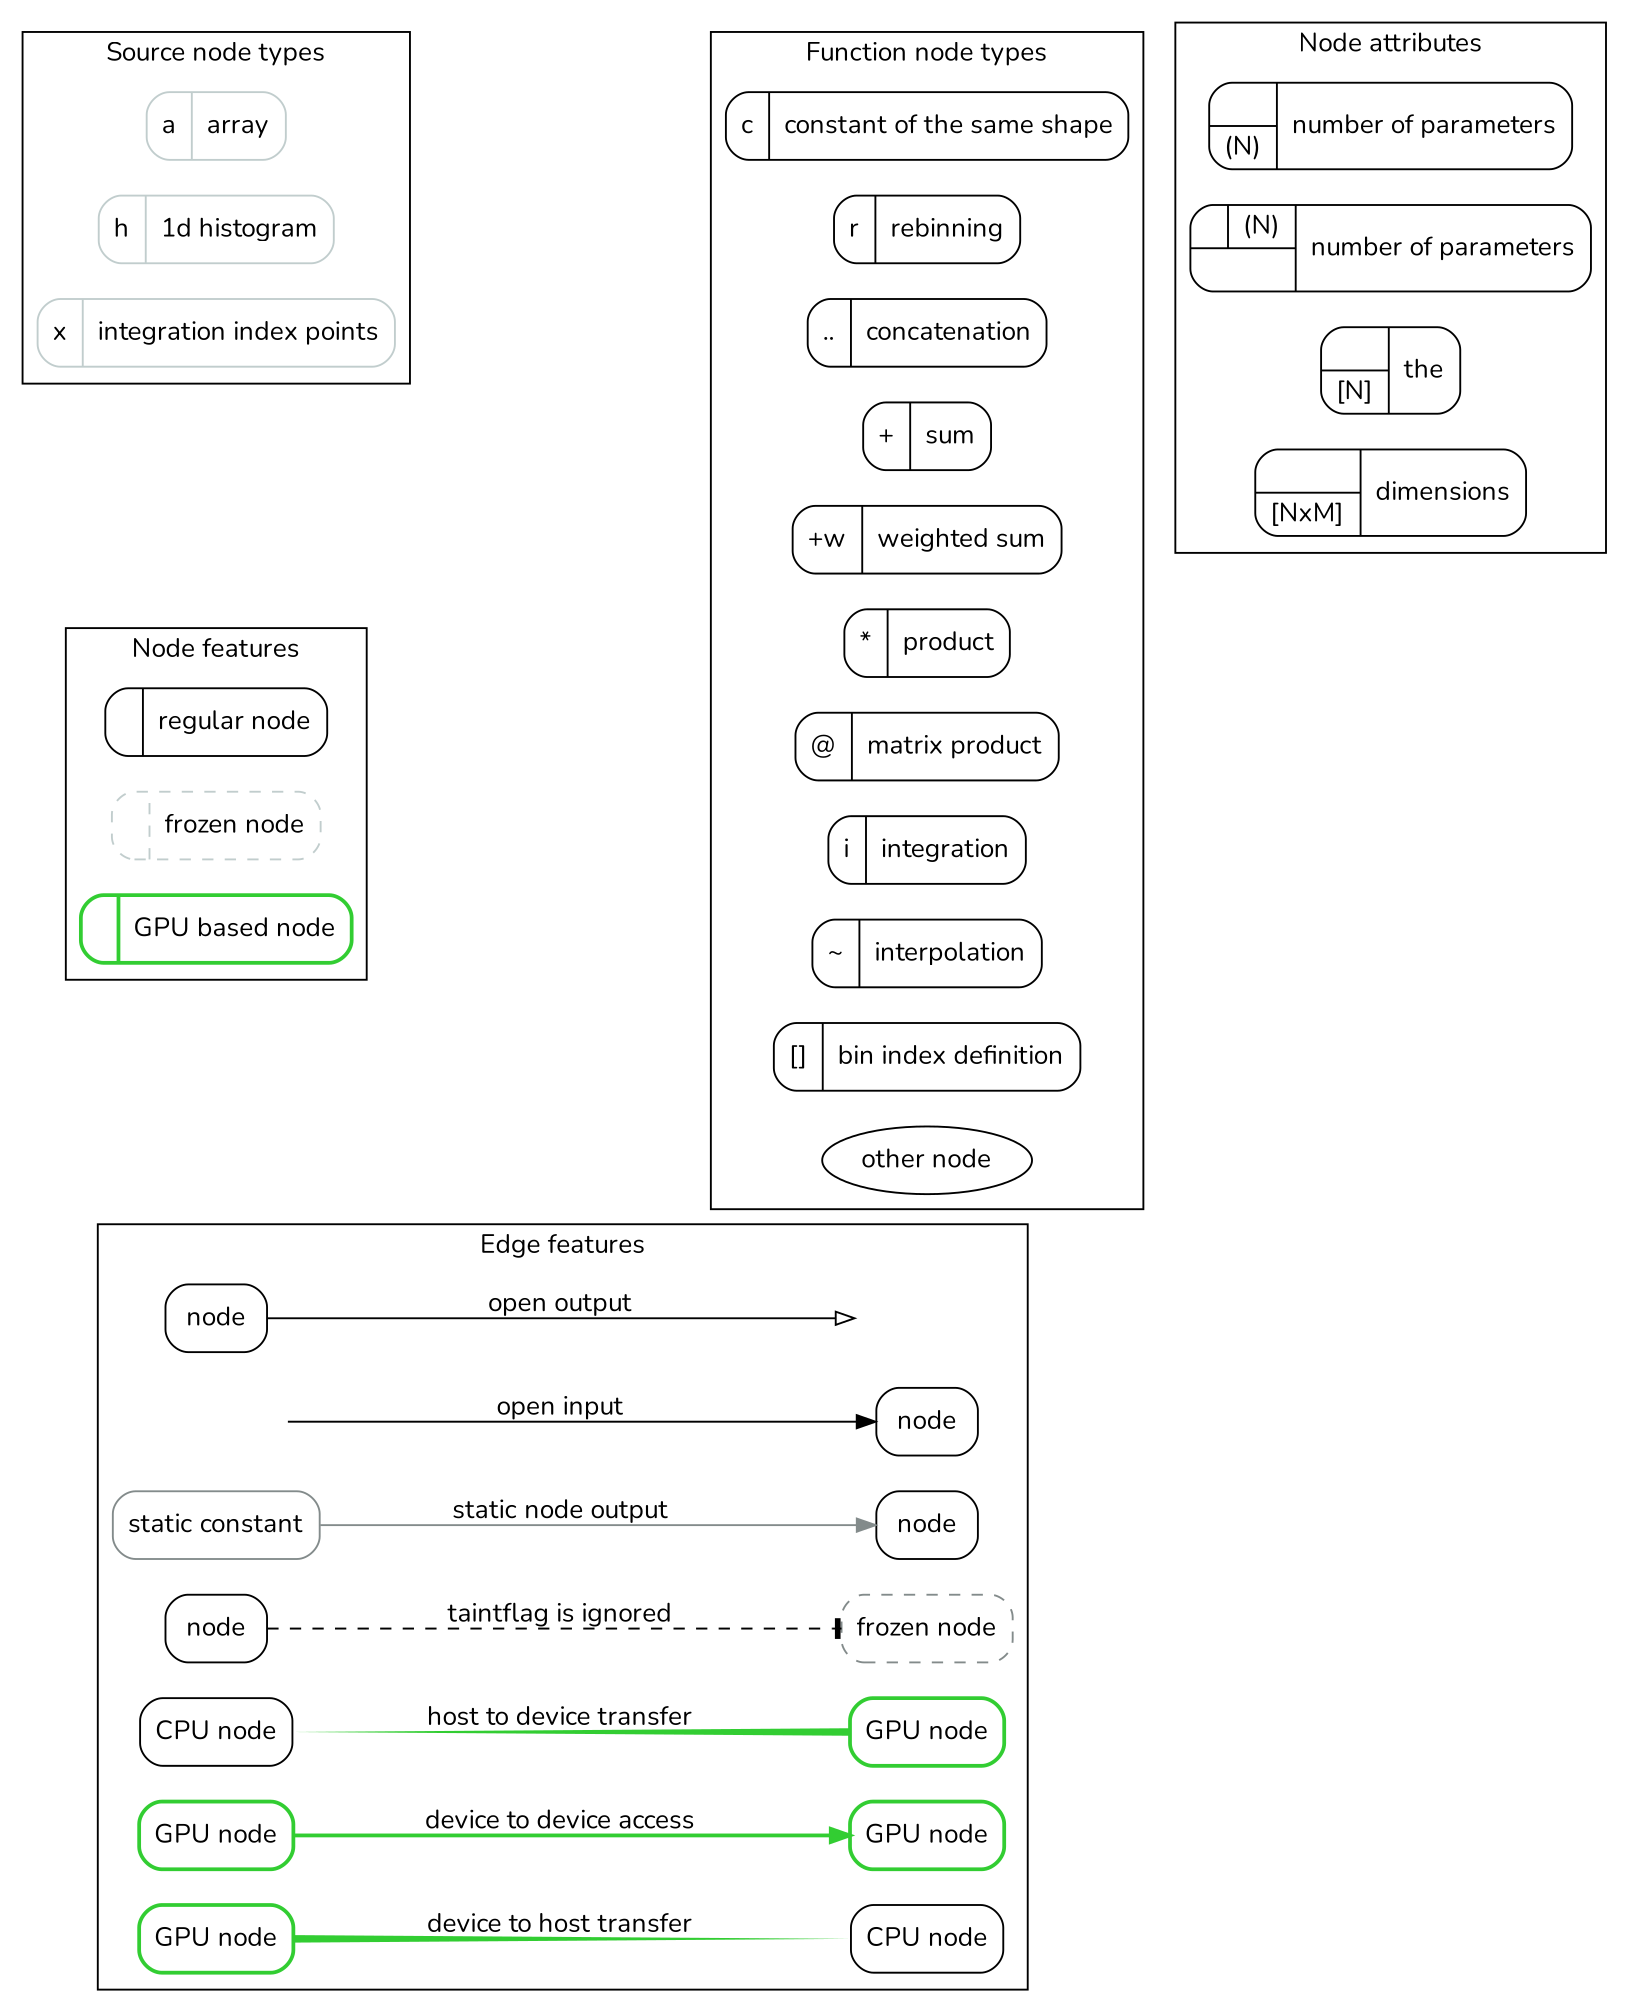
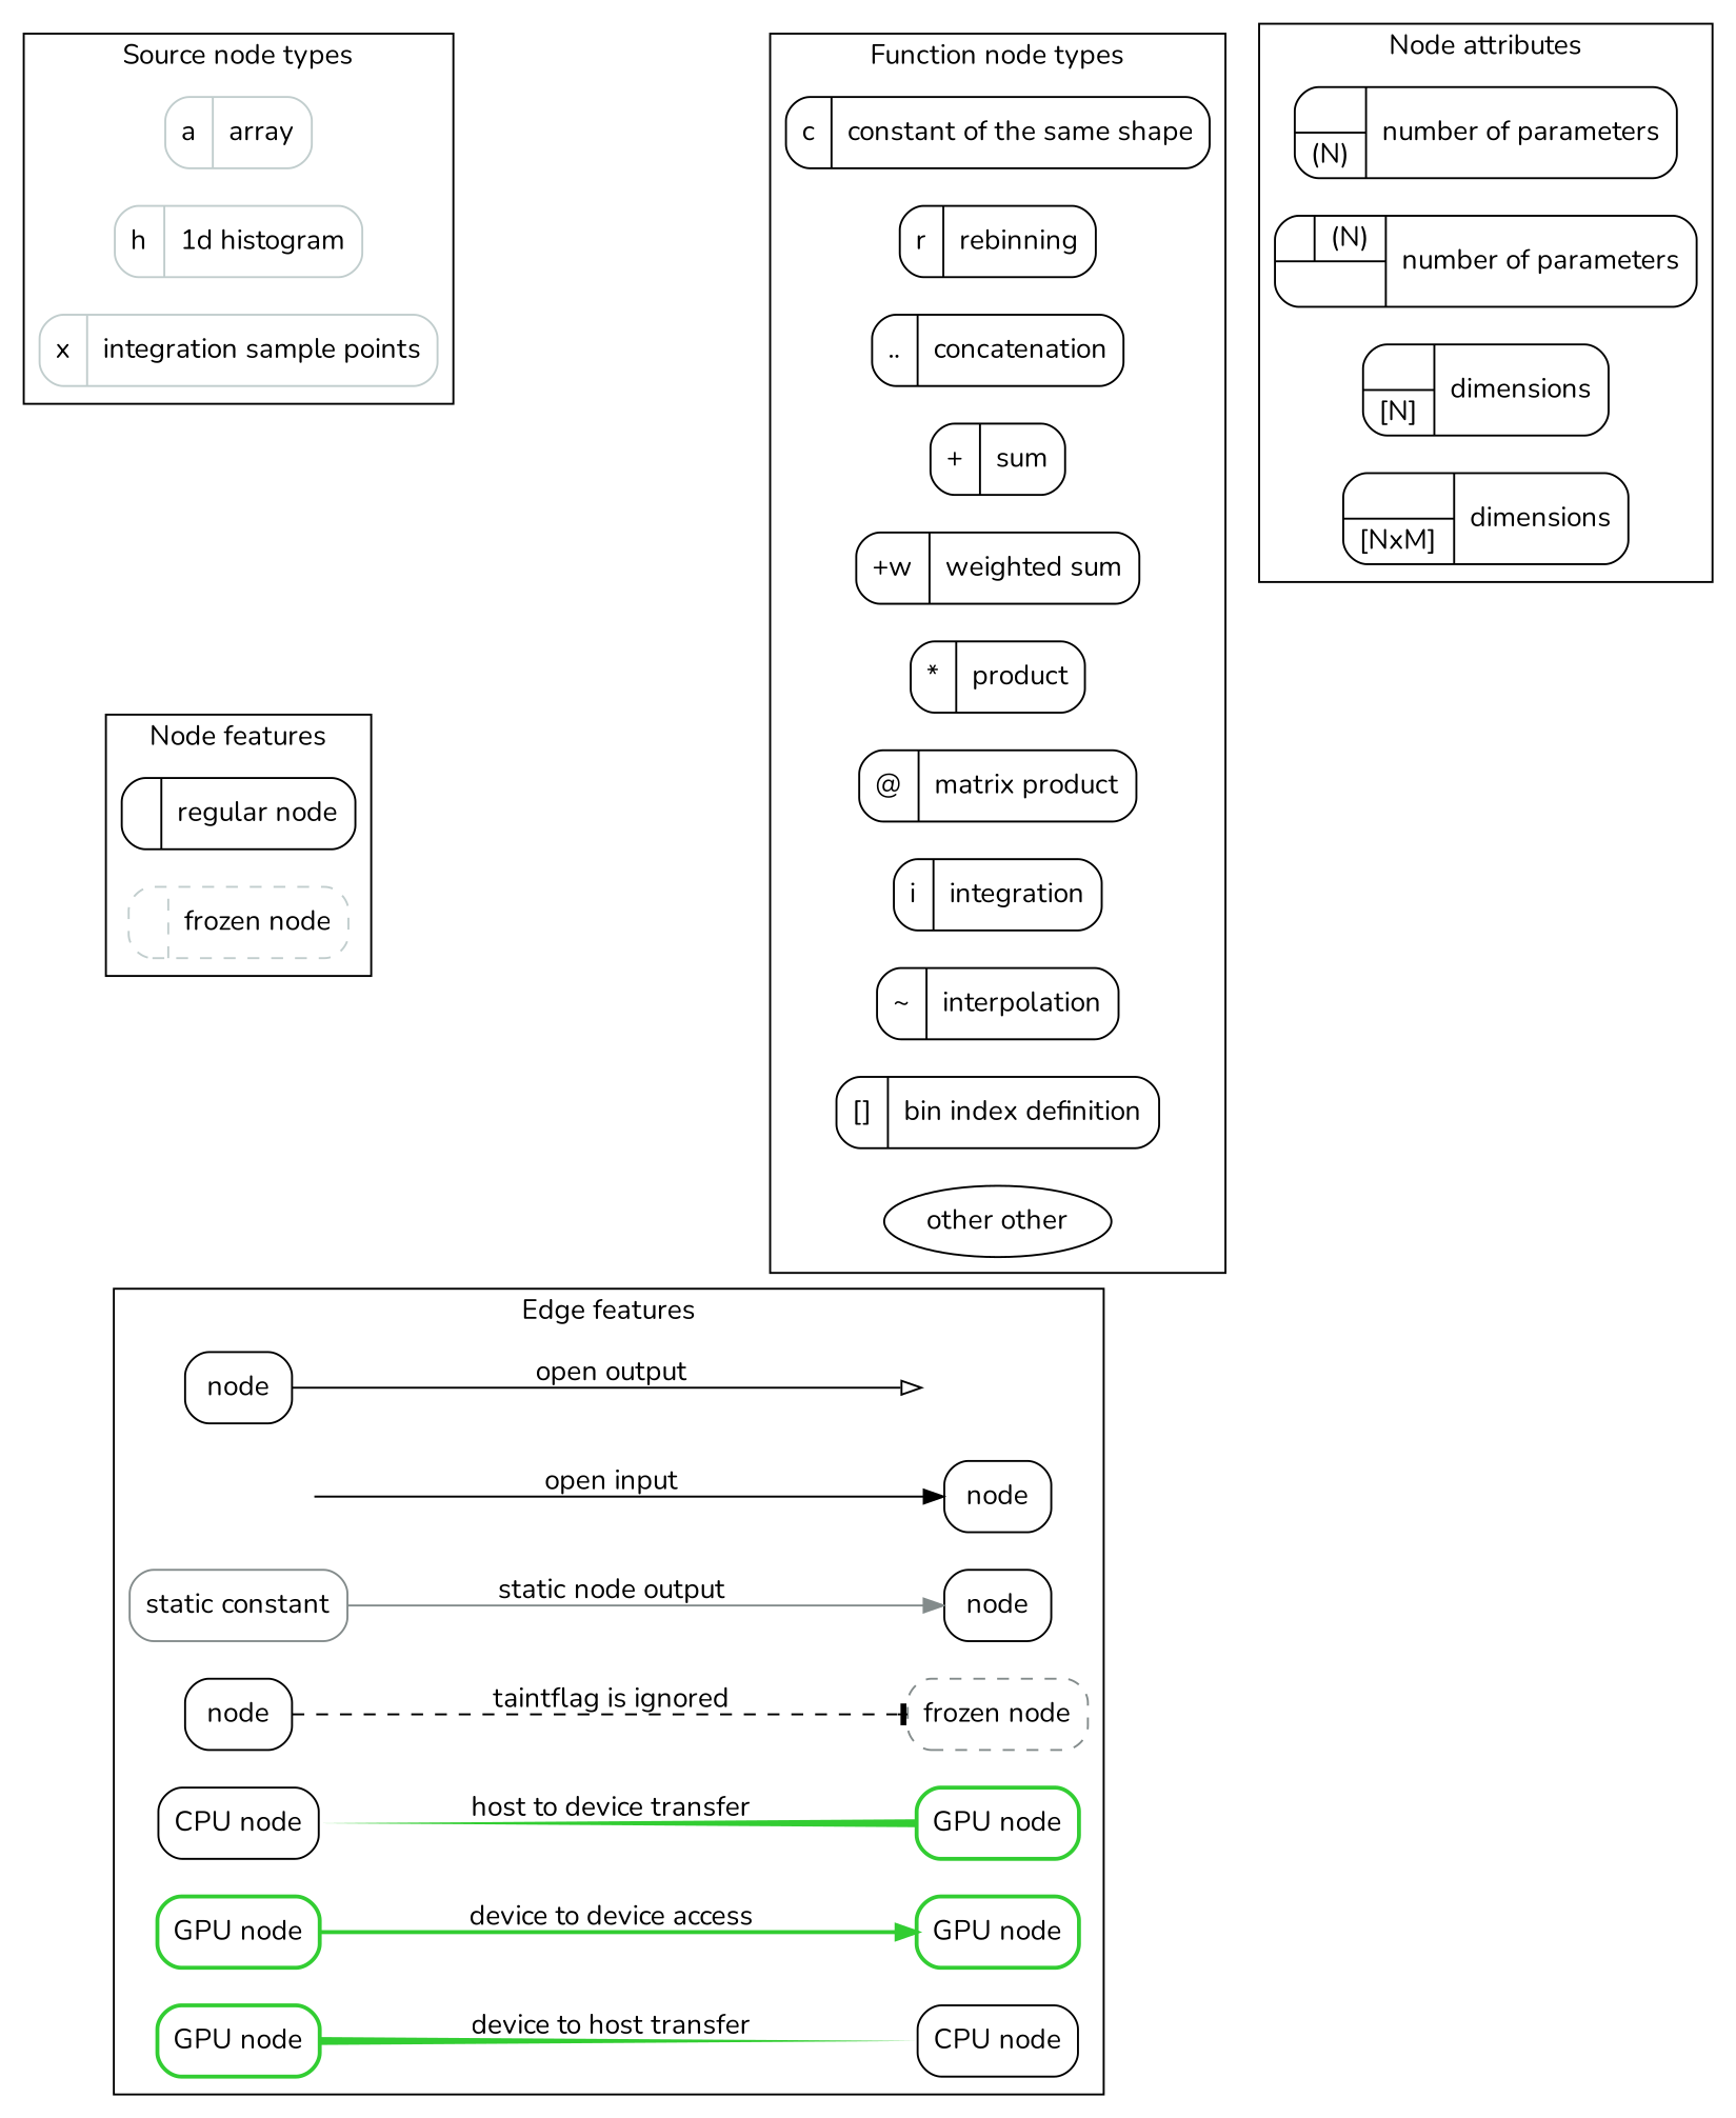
  digraph {
    fontname=Nunito
    fontsize=10
    labelfontsize=10
    rankdir=LR
    ranksep=0.01
    node [fontname=Nunito shape=Mrecord]
    edge [fontname=Nunito]
    n1 [label="node"]
    node4_1r [style=invis]
    node4_2l [style=invis]
    n4 [label="node"]
    n5 [color=azure4 label="static constant"]
    n6 [label="node"]
    n7 [label="node"]
    n8 [color=azure4 label="frozen node" style=dashed]
    n9 [label="CPU node"]
    n10 [color=limegreen label="GPU node" style=bold]
    n11 [color=limegreen label="GPU node" style=bold]
    n12 [color=limegreen label="GPU node" style=bold]
    n13 [color=limegreen label="GPU node" style=bold]
    n14 [label="CPU node"]
    n15 [label="{|regular node}"]
    n16 [color=azure3 label="{|frozen node}" style=dashed]
-   n17 [color=limegreen label="{|GPU based node}" style=bold]
    n18 [label="{c|constant of the same shape}"]
    n19 [label="{r|rebinning}"]
    n20 [label="{..|concatenation}"]
    n21 [label="{+|sum}"]
    n22 [label="{+w|weighted sum}"]
    n23 [label="{*|product}"]
    n24 [label="{@|matrix product}"]
    n25 [label="{i|integration}"]
    n26 [label="{~|interpolation}"]
    n27 [label="{[]|bin index definition}"]
-   n28 [label="other node" shape=""]
+   n28 [label="other other" shape=""]
    n29 [color=azure3 label="{a|array}"]
    n30 [color=azure3 label="{h|1d histogram}"]
-   n31 [color=azure3 label="{x|integration index points}"]
+   n31 [color=azure3 label="{x|integration sample points}"]
    n32 [label="{{|(N)}|number of parameters}"]
    n33 [label="{{{|(N)}|}|number of parameters}"]
-   n34 [label="{{|[N]}|the}"]
+   n34 [label="{{|[N]}|dimensions}"]
    n35 [label="{{|[NxM]}|dimensions}"]
    subgraph cluster_1 {
      fontsize=14
      label="Edge features"
      n1
      node4_1r
      node4_2l
      n4
      n5
      n6
      n7
      n8
      n9
      n10
      n11
      n12
      n13
      n14
    }
    subgraph cluster_2 {
      fontsize=14
      label="Node features"
      n15
      n16
-     n17
    }
    subgraph cluster_3 {
      fontsize=14
      label="Function node types"
      n18
      n19
      n20
      n21
      n22
      n23
      n24
      n25
      n26
      n27
      n28
    }
    subgraph cluster_4 {
      fontsize=14
      label="Source node types"
      n29
      n30
      n31
    }
    subgraph cluster_5 {
      fontsize=14
      label="Node attributes"
      n32
      n33
      n34
      n35
    }
    n1 -> node4_1r [arrowhead=empty label="open output"]
    node4_2l -> n4 [label="open input"]
    n5 -> n6 [color=azure4 label="static node output"]
    n7 -> n8 [arrowhead=tee label="taintflag is ignored" style=dashed]
    n9 -> n10 [arrowtail=none color=limegreen dir=back label="host to device transfer" penwidth=4 style=tapered]
    n11 -> n12 [color=limegreen label="device to device access" penwidth=2]
    n13 -> n14 [arrowhead=none color=limegreen label="device to host transfer" penwidth=4 style=tapered]
    n18 -> n32 [style=invis]
    n29 -> n18 [style=invis]
  }
